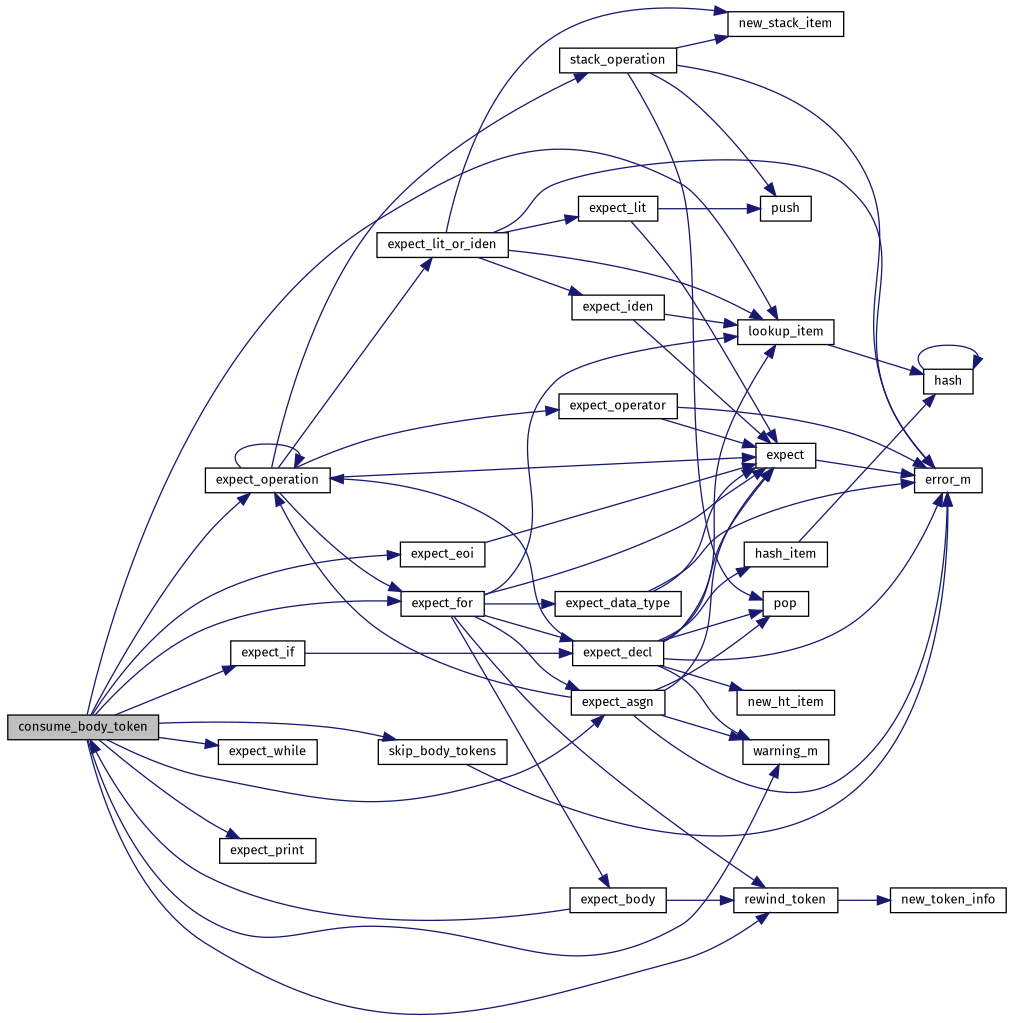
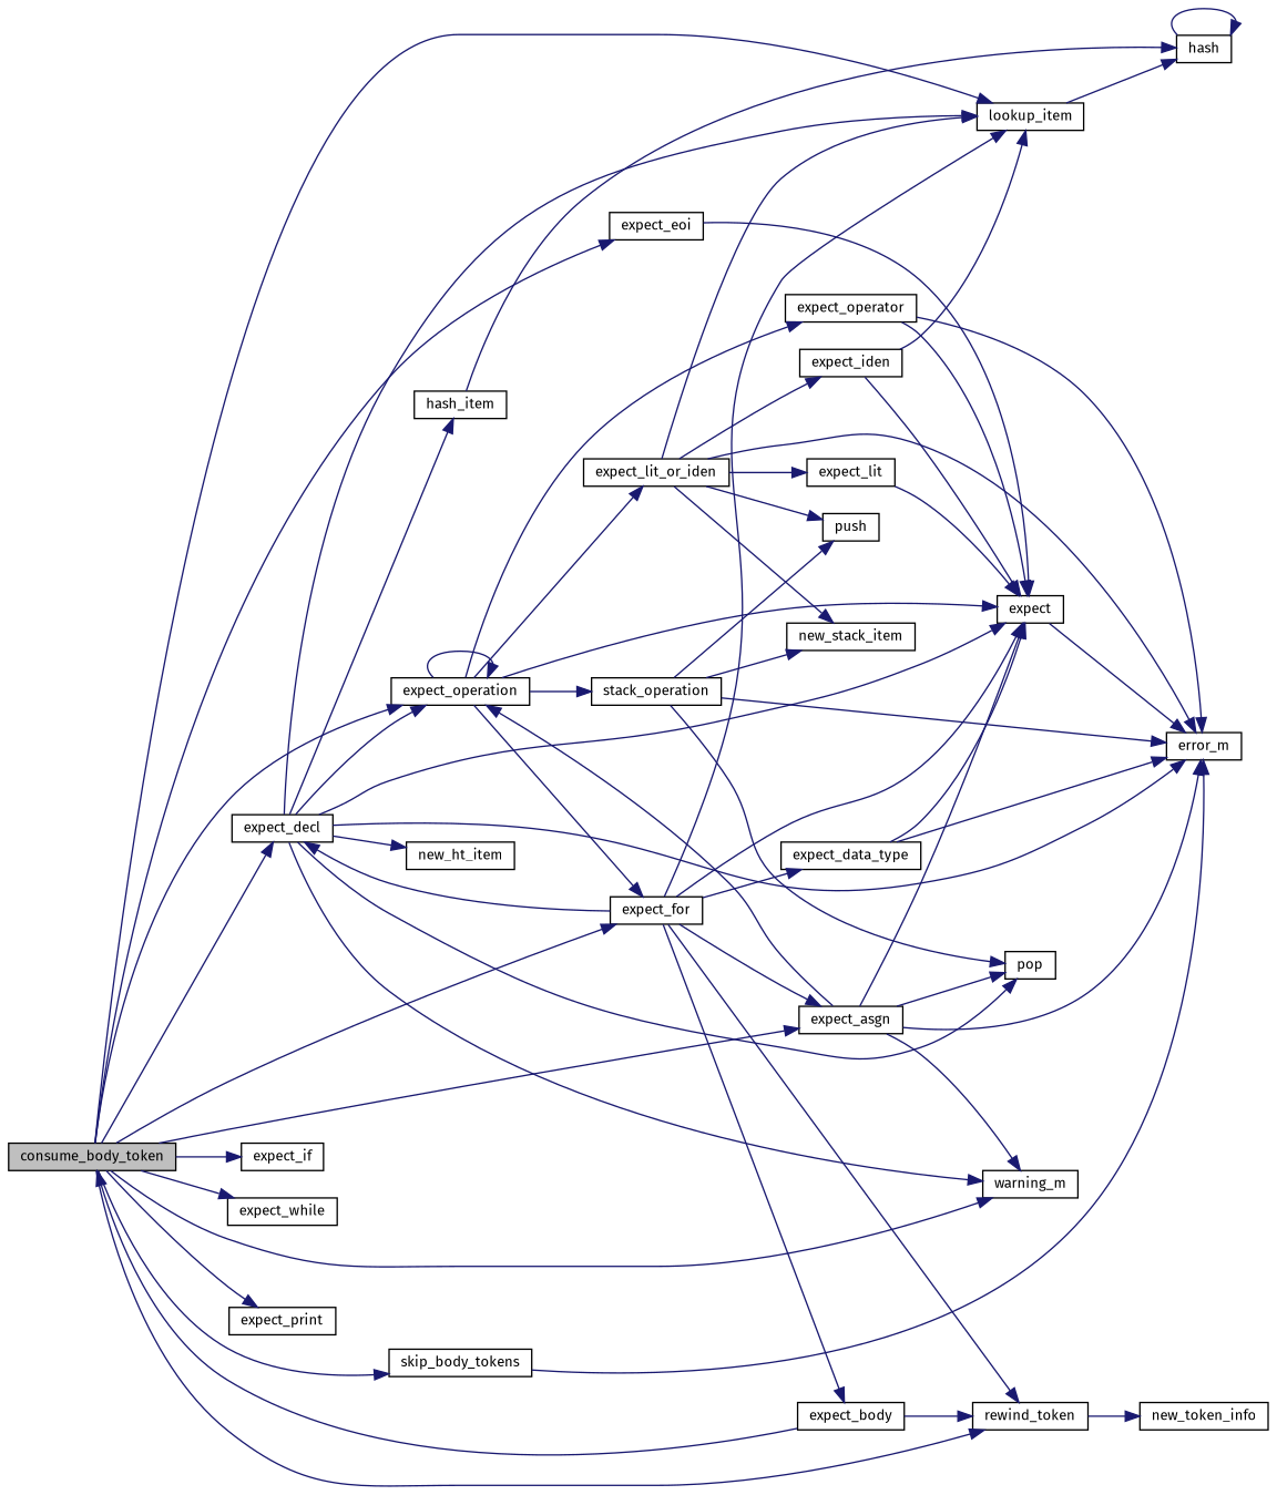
  digraph {
    fontname="Fira Sans"
    rankdir=LR
    node [color=black fillcolor=white fontname="Fira Sans" fontsize=10 shape=record style=filled]
    edge [color=midnightblue fontname="Fira Sans" fontsize=10 labelfontname=Helvetica labelfontsize=10 style=solid]
    n1 [fillcolor=grey75 fontcolor=black height=0.2 label=consume_body_token width=0.4]
    n2 [height=0.2 label=expect_decl width=0.4]
    n3 [height=0.2 label=lookup_item width=0.4]
    n4 [height=0.2 label=expect_operation width=0.4]
    n5 [height=0.2 label=warning_m width=0.4]
    n6 [height=0.2 label=expect_asgn width=0.4]
    n7 [height=0.2 label=rewind_token width=0.4]
    n8 [height=0.2 label=expect_if width=0.4]
    n9 [height=0.2 label=expect_while width=0.4]
    n10 [height=0.2 label=expect_for width=0.4]
    n11 [height=0.2 label=expect_print width=0.4]
    n12 [height=0.2 label=skip_body_tokens width=0.4]
    n13 [height=0.2 label=expect_eoi width=0.4]
    n14 [height=0.2 label=expect width=0.4]
    n15 [height=0.2 label=error_m width=0.4]
    n16 [height=0.2 label=pop width=0.4]
    n17 [height=0.2 label=new_ht_item width=0.4]
    n18 [height=0.2 label=hash_item width=0.4]
    n19 [height=0.2 label=hash width=0.4]
    n20 [height=0.2 label=expect_lit_or_iden width=0.4]
    n21 [height=0.2 label=expect_operator width=0.4]
    n22 [height=0.2 label=stack_operation width=0.4]
    n23 [height=0.2 label=new_token_info width=0.4]
    n24 [height=0.2 label=expect_data_type width=0.4]
    n25 [height=0.2 label=expect_body width=0.4]
    n26 [height=0.2 label=expect_lit width=0.4]
    n27 [height=0.2 label=new_stack_item width=0.4]
    n28 [height=0.2 label=push width=0.4]
    n29 [height=0.2 label=expect_iden width=0.4]
-   n8 -> n2
+   n1 -> n2
    n1 -> n3
    n1 -> n4
    n1 -> n5
    n1 -> n6
    n1 -> n7
    n1 -> n8
    n1 -> n9
    n1 -> n10
    n1 -> n11
    n1 -> n12
    n1 -> n13
    n2 -> n3
    n2 -> n4
    n2 -> n5
    n2 -> n14
    n2 -> n15
    n2 -> n16
    n2 -> n17
    n2 -> n18
    n3 -> n19
    n4 -> n4
    n4 -> n10
    n4 -> n14
    n4 -> n20
    n4 -> n21
    n4 -> n22
    n6 -> n4
    n6 -> n5
    n6 -> n14
    n6 -> n15
    n6 -> n16
    n7 -> n23
    n10 -> n2
    n10 -> n3
    n10 -> n6
    n10 -> n7
    n10 -> n14
    n10 -> n24
    n10 -> n25
    n12 -> n15
    n13 -> n14
    n14 -> n15
    n18 -> n19
    n19 -> n19
    n20 -> n3
    n20 -> n15
    n20 -> n26
    n20 -> n27
-   n26 -> n28
+   n20 -> n28
    n20 -> n29
    n21 -> n14
    n21 -> n15
    n22 -> n15
    n22 -> n16
    n22 -> n27
    n22 -> n28
    n24 -> n14
    n24 -> n15
    n25 -> n1
    n25 -> n7
    n26 -> n14
    n29 -> n3
    n29 -> n14
  }
